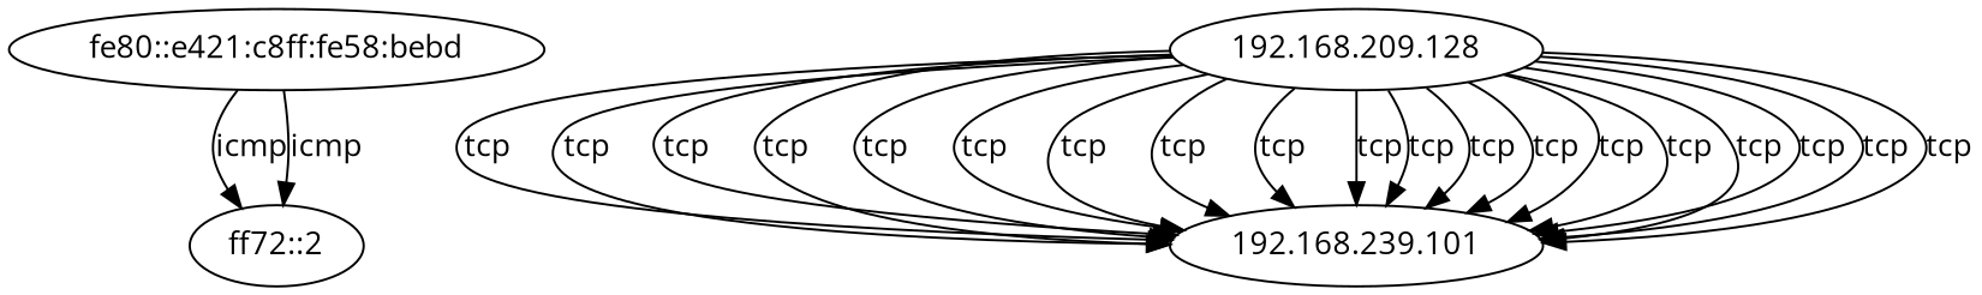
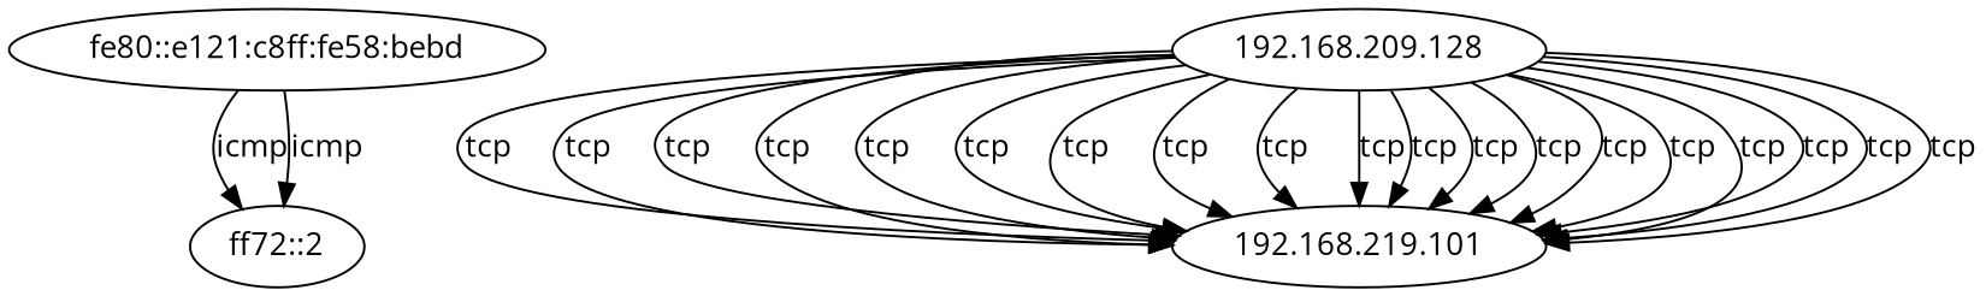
  digraph {
    fontname="Open Sans"
    node [activity_score=0.19 degree=2 fontname="Open Sans" in_degree=0 out_degree=0 total_connections=2]
    edge [conn_state=SF dst_port=2526 fontname="Open Sans" history=ShAdDafF local_orig=true local_resp=true orig_bytes=689 orig_ip_bytes=1373 orig_pkts=12 protocol=tcp resp_bytes=179 resp_ip_bytes=1071 resp_pkts=17 service=smtp src_port=133]
-   "fe80::e421:c8ff:fe58:bebd" [out_degree=2]
+   "fe80::e421:c8ff:fe58:bebd" [out_degree=2 label="fe80::e121:c8ff:fe58:bebd"]
    n2 [in_degree=2 label="ff72::2"]
-   "192.168.239.101" [activity_score=0.86 degree=19 in_degree=19 total_connections=19]
+   "192.168.239.101" [activity_score=0.86 degree=19 in_degree=19 total_connections=19 label="192.168.219.101"]
    "192.168.209.128" [activity_score=0.86 degree=19 out_degree=19 total_connections=19]
    "fe80::e421:c8ff:fe58:bebd" -> n2 [conn_state=OTH dst_port=134 history="-" label=icmp local_resp=false orig_bytes=32 orig_ip_bytes=224 orig_pkts=4 protocol=icmp resp_bytes=0 resp_ip_bytes=0 resp_pkts=0 service="-" timestamp=1747404262.893329]
    "fe80::e421:c8ff:fe58:bebd" -> n2 [conn_state=OTH dst_port=134 history="-" label=icmp local_resp=false orig_bytes=0 orig_ip_bytes=56 orig_pkts=1 protocol=icmp resp_bytes=0 resp_ip_bytes=0 resp_pkts=0 service="-" timestamp=1747404395.501522]
    "192.168.209.128" -> "192.168.239.101" [label=tcp orig_bytes=683 orig_ip_bytes=1315 src_port=44754 timestamp=1747404259.675119]
    "192.168.209.128" -> "192.168.239.101" [label=tcp orig_bytes=698 orig_ip_bytes=1330 resp_ip_bytes=915 resp_pkts=14 src_port=44766 timestamp=1747404261.119238]
    "192.168.209.128" -> "192.168.239.101" [label=tcp orig_bytes=695 orig_ip_bytes=1379 orig_pkts=13 src_port=44770 timestamp=1747404262.466395]
    "192.168.209.128" -> "192.168.239.101" [label=tcp orig_bytes=677 orig_ip_bytes=1309 resp_ip_bytes=1019 resp_pkts=16 src_port=44786 timestamp=1747404264.202322]
    "192.168.209.128" -> "192.168.239.101" [label=tcp orig_ip_bytes=1321 src_port=44800 timestamp=1747404265.002956]
    "192.168.209.128" -> "192.168.239.101" [label=tcp orig_bytes=700 orig_ip_bytes=1332 src_port=44816 timestamp=1747404266.365587]
    "192.168.209.128" -> "192.168.239.101" [label=tcp orig_bytes=690 orig_ip_bytes=1374 orig_pkts=13 src_port=44828 timestamp=1747404267.494984]
    "192.168.209.128" -> "192.168.239.101" [label=tcp orig_pkts=13 src_port=54984 timestamp=1747404269.546135]
    "192.168.209.128" -> "192.168.239.101" [label=tcp orig_bytes=678 orig_ip_bytes=1362 orig_pkts=13 src_port=54994 timestamp=1747404270.517854]
    "192.168.209.128" -> "192.168.239.101" [label=tcp orig_bytes=672 orig_ip_bytes=1356 orig_pkts=13 src_port=55008 timestamp=1747404271.929633]
    "192.168.209.128" -> "192.168.239.101" [label=tcp orig_bytes=684 orig_ip_bytes=1316 resp_ip_bytes=1019 resp_pkts=16 src_port=55020 timestamp=1747404273.446355]
    "192.168.209.128" -> "192.168.239.101" [label=tcp orig_bytes=697 orig_ip_bytes=1329 resp_ip_bytes=1019 resp_pkts=16 src_port=55022 timestamp=1747404275.167902]
    "192.168.209.128" -> "192.168.239.101" [label=tcp orig_bytes=697 orig_ip_bytes=1381 orig_pkts=13 src_port=55024 timestamp=1747404277.133179]
    "192.168.209.128" -> "192.168.239.101" [label=tcp orig_bytes=672 orig_ip_bytes=1304 resp_ip_bytes=967 resp_pkts=15 src_port=55032 timestamp=1747404277.325806]
    "192.168.209.128" -> "192.168.239.101" [label=tcp orig_pkts=13 resp_ip_bytes=1019 resp_pkts=16 src_port=55048 timestamp=1747404277.964464]
    "192.168.209.128" -> "192.168.239.101" [label=tcp orig_bytes=690 orig_ip_bytes=1322 resp_ip_bytes=1019 resp_pkts=16 src_port=35782 timestamp=1747404279.082033]
    "192.168.209.128" -> "192.168.239.101" [label=tcp orig_bytes=697 orig_ip_bytes=1381 orig_pkts=13 resp_ip_bytes=1019 resp_pkts=16 src_port=35788 timestamp=1747404280.730759]
    "192.168.209.128" -> "192.168.239.101" [label=tcp orig_bytes=666 orig_ip_bytes=1298 src_port=35804 timestamp=1747404282.454740]
    "192.168.209.128" -> "192.168.239.101" [label=tcp orig_bytes=694 orig_ip_bytes=1378 orig_pkts=13 src_port=35816 timestamp=1747404283.194109]
  }
